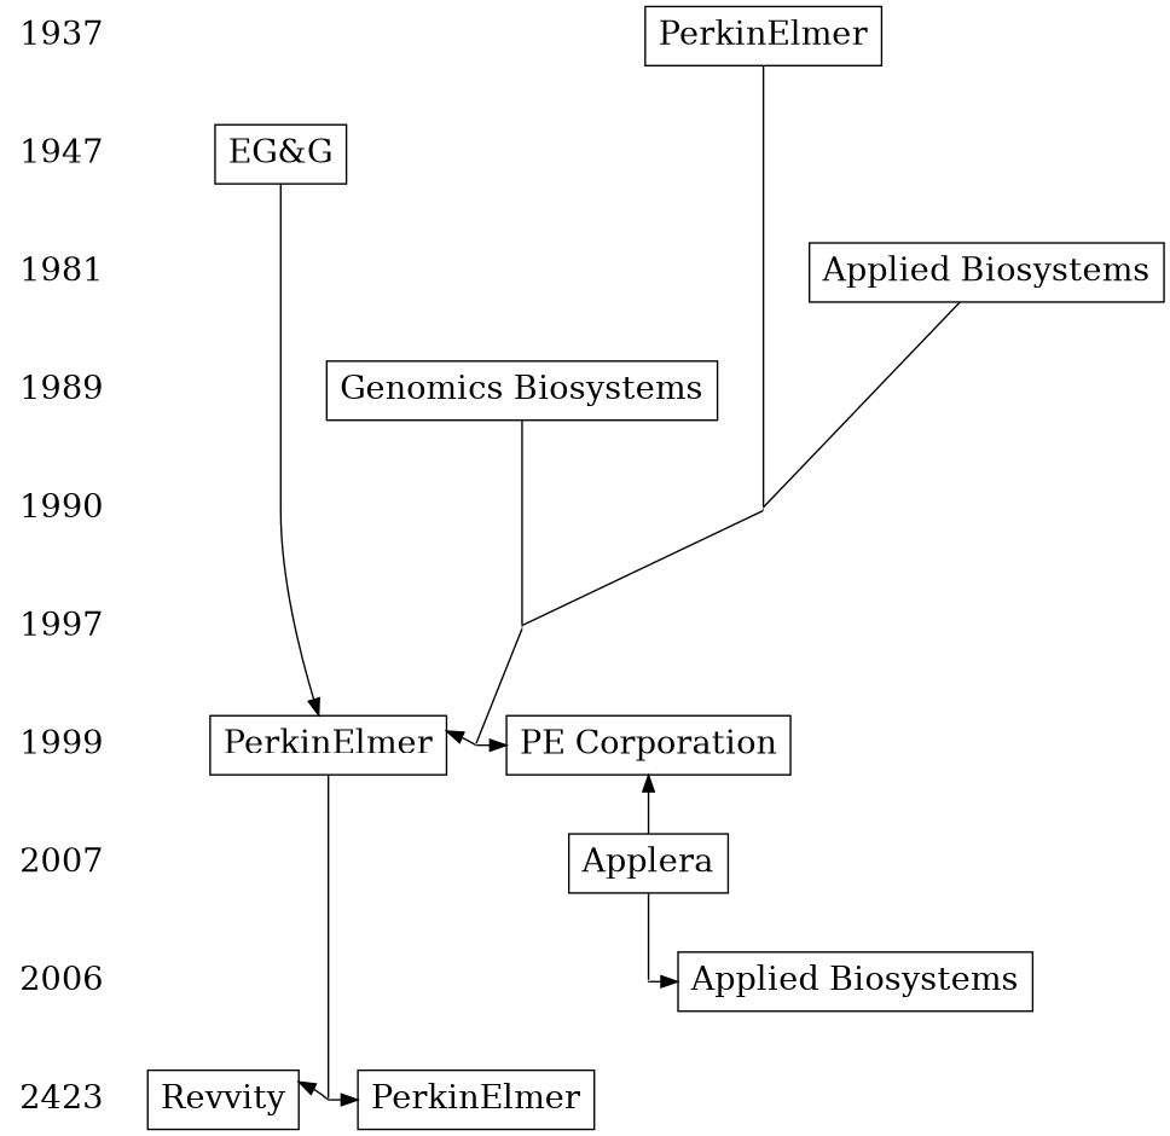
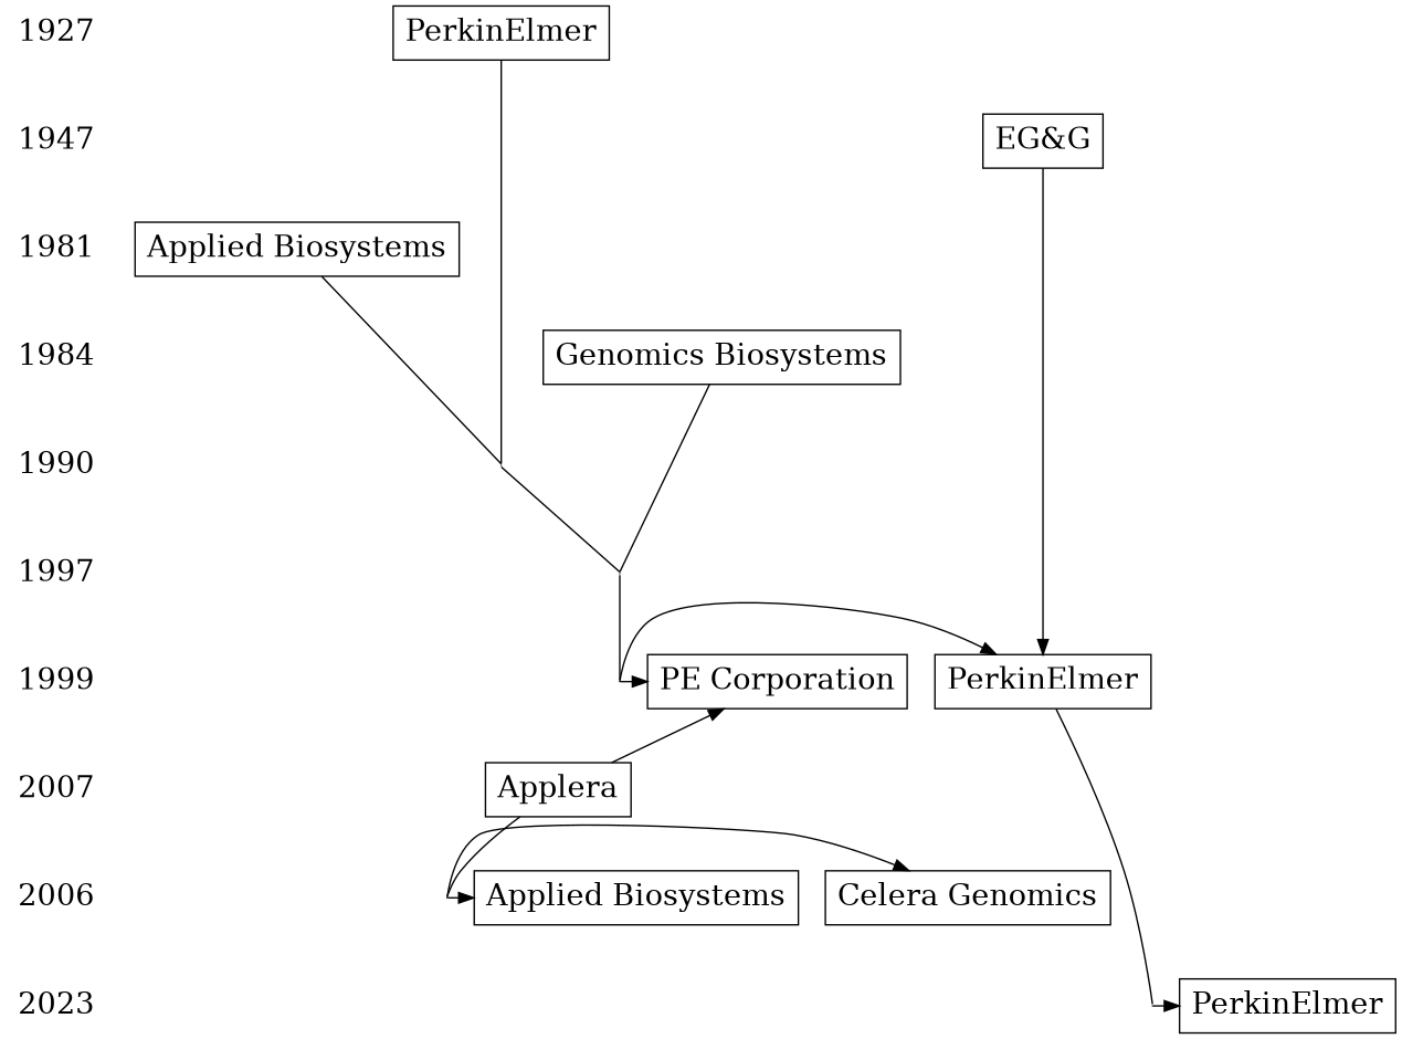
  digraph {
    fontname="DejaVu Serif"
    node [fontname="DejaVu Serif" fontsize=20 shape=box]
    edge [fontname="DejaVu Serif" style=invis]
-   1937 [shape=plaintext]
+   1937 [shape=plaintext label=1927]
    n2 [label=PerkinElmer]
    1947 [shape=plaintext]
    n4 [label="EG&G"]
    1981 [shape=plaintext]
    n6 [label="Applied Biosystems"]
-   1989 [shape=plaintext]
+   1989 [shape=plaintext label=1984]
    n8 [label="Genomics Biosystems"]
    n9 [label=1990 shape=plaintext]
    gi [height=0 shape=point]
    1997 [shape=plaintext]
    ki [height=0 shape=point]
    1999 [shape=plaintext]
    n14 [label=PerkinElmer]
    cdi [height=0 shape=point]
    n16 [label="PE Corporation"]
    n17 [label=2007 shape=plaintext]
    n18 [label=Applera]
    2006 [shape=plaintext]
    n20 [label="Applied Biosystems"]
    iji [height=0 shape=point]
-   2023 [shape=plaintext label=2423]
-   n24 [label=Revvity]
+   n22 [label="Celera Genomics"]
+   2023 [shape=plaintext]
    efi [height=0 shape=point]
    n26 [label=PerkinElmer]
    subgraph sub_1 {
      rank=same
      1937
      n2
    }
    subgraph sub_2 {
      rank=same
      1947
      n4
    }
    subgraph sub_3 {
      rank=same
      1981
      n6
    }
    subgraph sub_4 {
      rank=same
      1989
      n8
    }
    subgraph sub_5 {
      rank=same
      n9
      gi
    }
    subgraph sub_6 {
      rank=same
      1997
      ki
    }
    subgraph sub_7 {
      rank=same
      1999
      n14
      cdi
      n16
    }
    subgraph sub_8 {
      rank=same
      n17
      n18
    }
    subgraph sub_9 {
      rank=same
      2006
      n20
      iji
+     n22
    }
    subgraph sub_10 {
      rank=same
      2023
-     n24
      efi
      n26
    }
    1937 -> 1947 [weight=10]
    n2 -> gi [dir=none style=""]
    1947 -> 1981 [weight=10]
    n4 -> n14 [style=""]
    1981 -> 1989 [weight=10]
    n6 -> gi [dir=none style=""]
    1989 -> n9 [weight=10]
    n8 -> ki [dir=none style=""]
    n9 -> 1997 [weight=10]
    gi -> ki [dir=none style=""]
    1997 -> 1999 [weight=10]
    ki -> cdi [dir=none style=""]
    1999 -> n17 [weight=10]
    n14 -> cdi
    n14 -> efi [dir=none style=""]
    cdi -> n14 [style=""]
    cdi -> n16
    cdi -> n16 [style=""]
    n17 -> 2006 [weight=10]
    n18 -> n16 [style=""]
    n18 -> iji [dir=none style=""]
    2006 -> 2023 [weight=10]
    n20 -> iji
    iji -> n20 [style=""]
-   2023 -> n24
-   n24 -> efi
-   efi -> n24 [style=""]
+   iji -> n22
+   iji -> n22 [style=""]
    efi -> n26
    efi -> n26 [style=""]
  }
